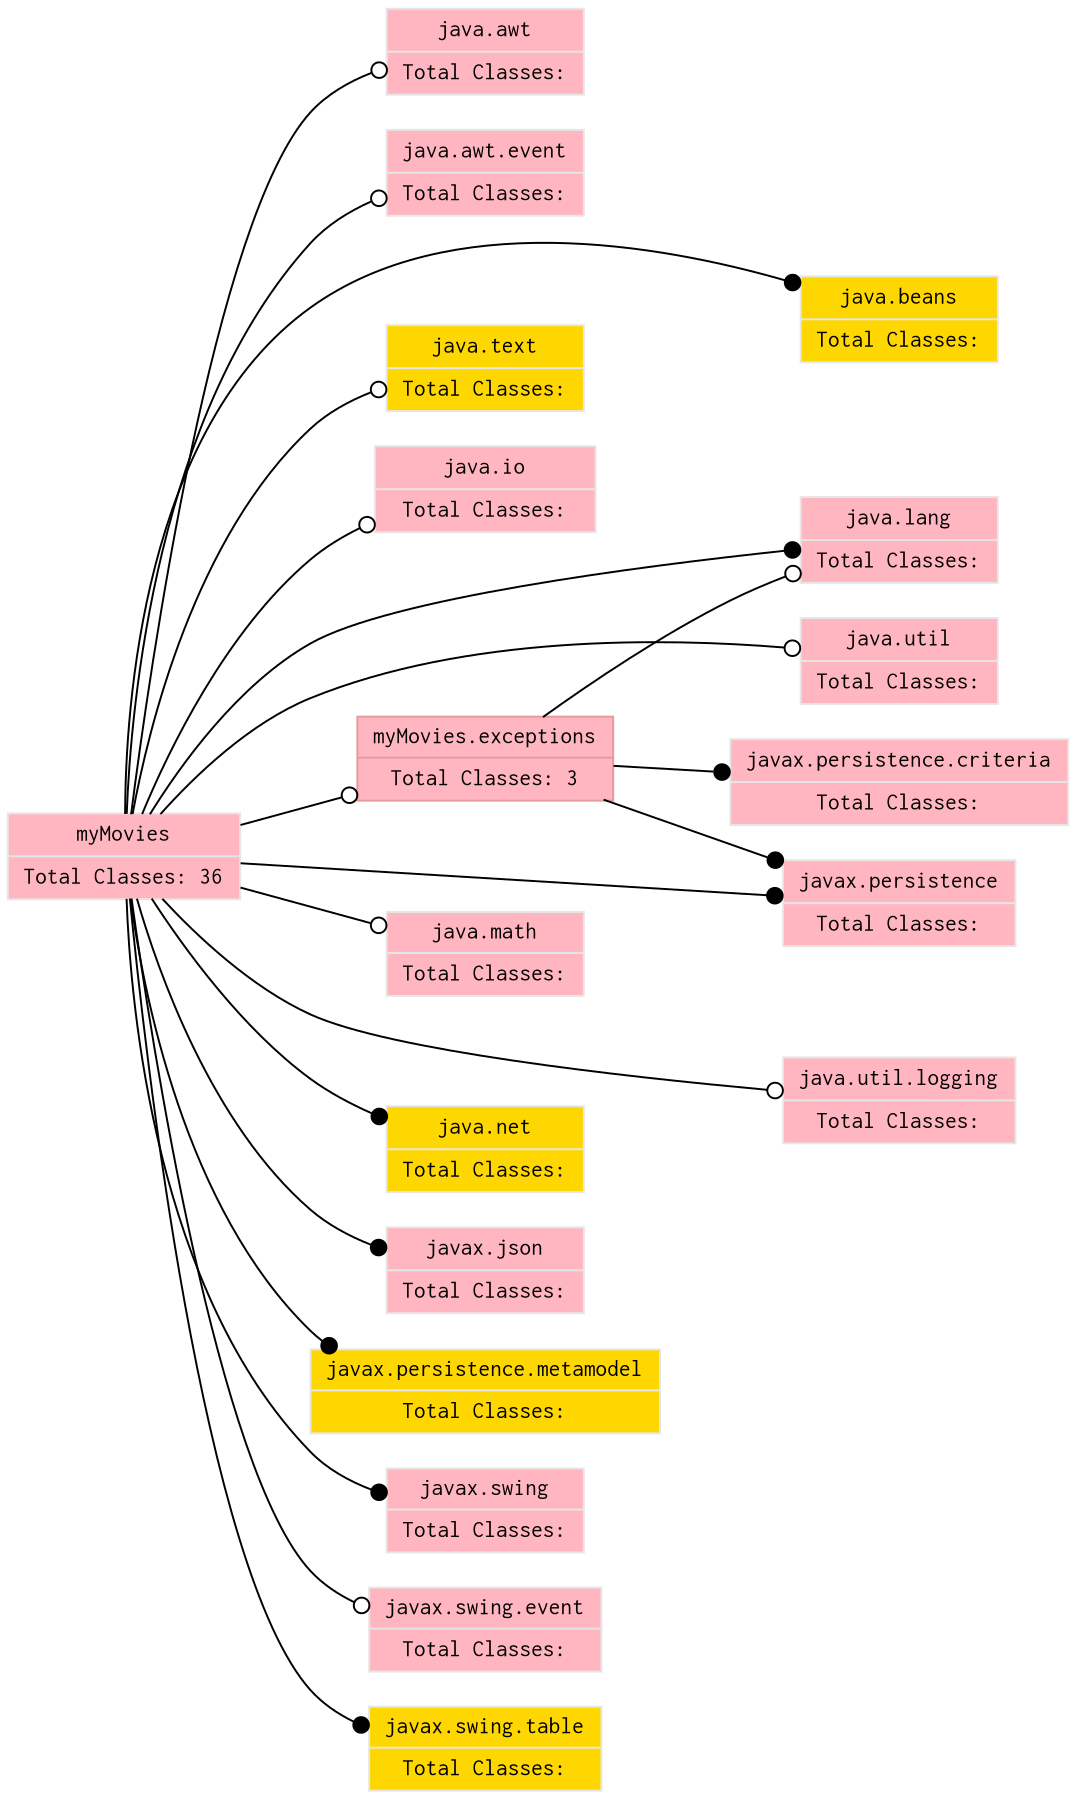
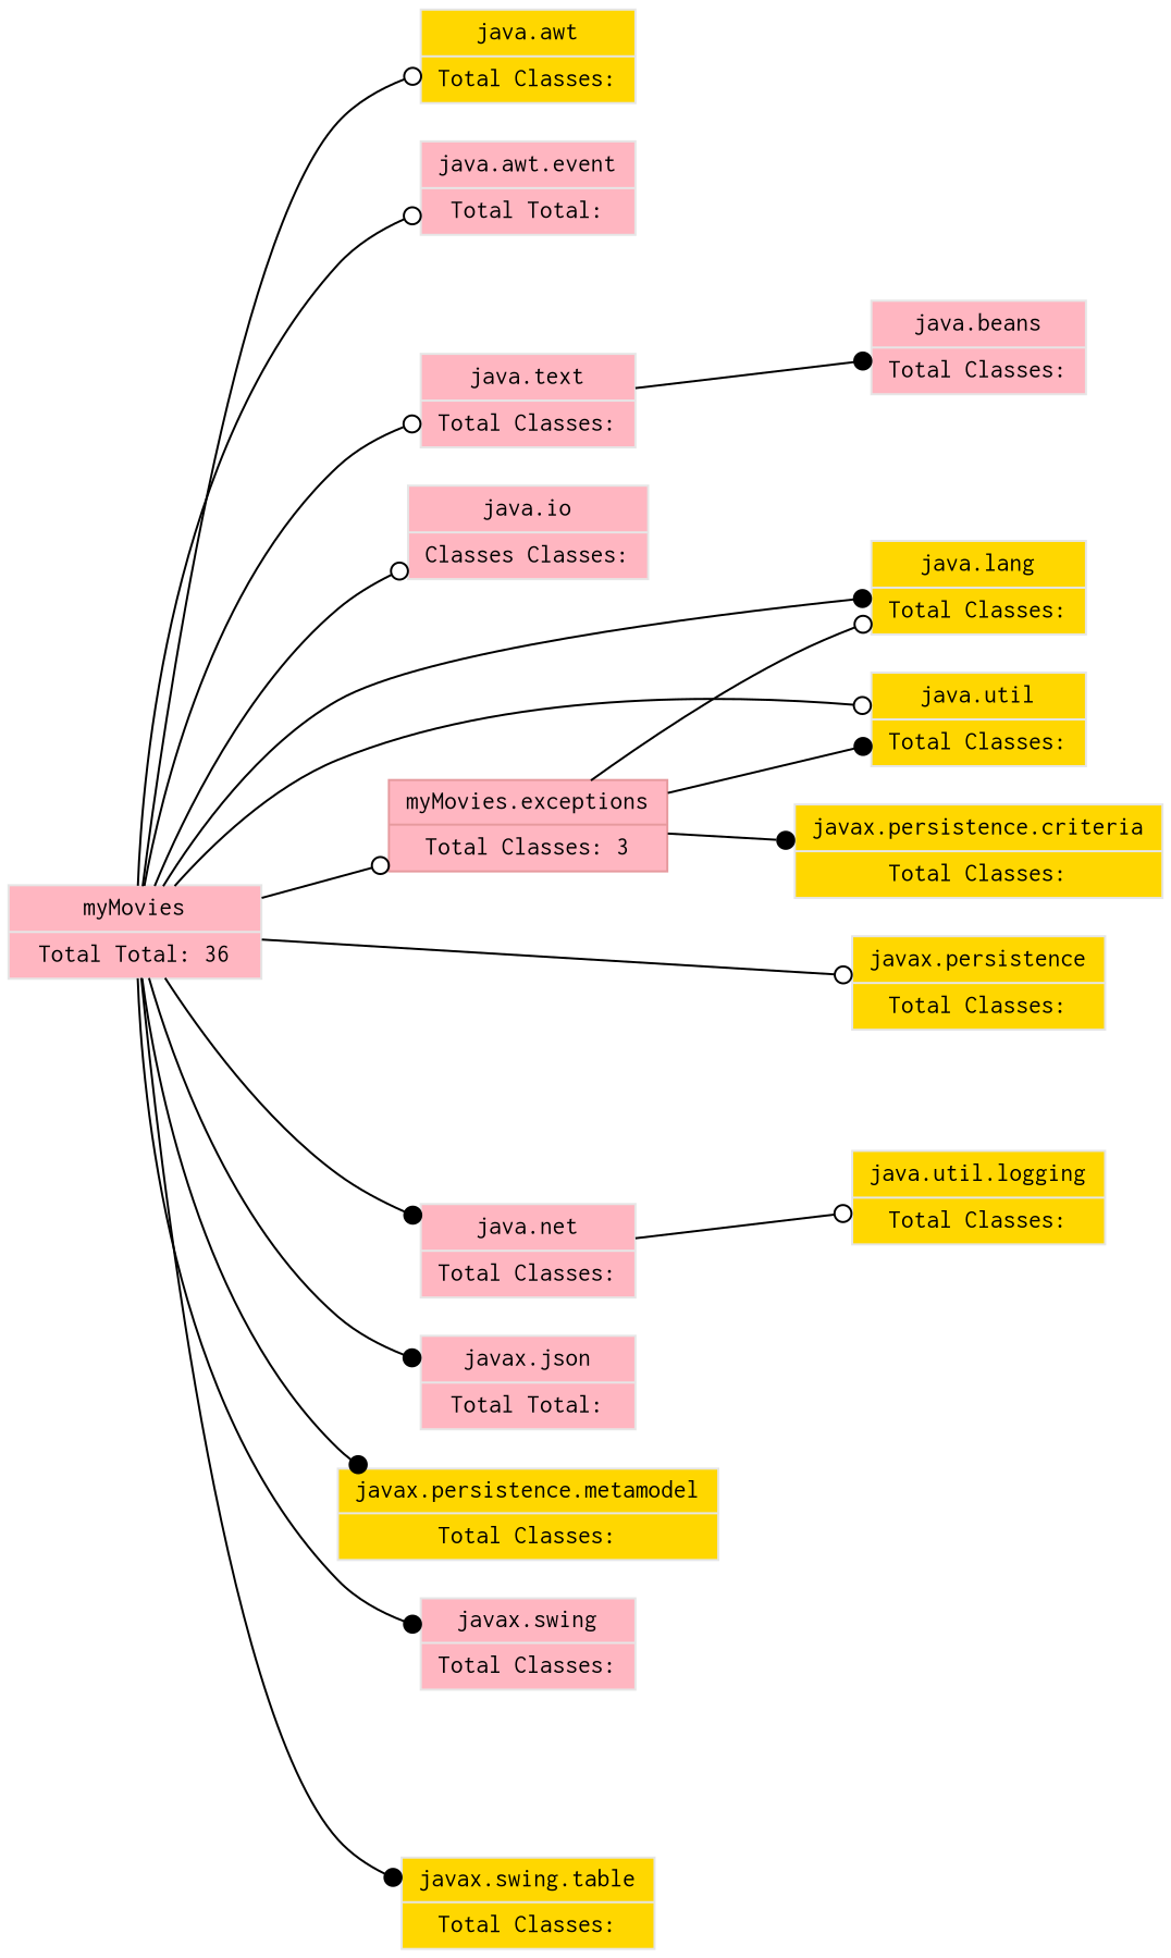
  digraph {
    rankdir=LR
    node [color=".99 0.0 .9" fillcolor=lightpink fontname=Courier fontsize=12 shape=record style=filled]
    edge [arrowhead=odot]
-   n1 [label="java.awt | Total Classes: "]
-   n2 [label="java.awt.event | Total Classes: "]
-   n3 [fillcolor=gold label="java.beans | Total Classes: "]
-   n4 [label="java.io | Total Classes: "]
-   n5 [label="java.lang | Total Classes: "]
-   n6 [label="java.math | Total Classes: "]
-   n7 [fillcolor=gold label="java.net | Total Classes: "]
-   n8 [fillcolor=gold label="java.text | Total Classes: "]
-   n9 [label="java.util | Total Classes: "]
-   n10 [label="java.util.logging | Total Classes: "]
-   n11 [label="javax.json | Total Classes: "]
-   n12 [label="javax.persistence | Total Classes: "]
-   n13 [label="javax.persistence.criteria | Total Classes: "]
+   n1 [fillcolor=gold label="java.awt | Total Classes: "]
+   n2 [label="java.awt.event | Total Total: "]
+   n3 [label="java.beans | Total Classes: "]
+   n4 [label="java.io | Classes Classes: "]
+   n5 [fillcolor=gold label="java.lang | Total Classes: "]
+   n7 [label="java.net | Total Classes: "]
+   n8 [label="java.text | Total Classes: "]
+   n9 [fillcolor=gold label="java.util | Total Classes: "]
+   n10 [fillcolor=gold label="java.util.logging | Total Classes: "]
+   n11 [label="javax.json | Total Total: "]
+   n12 [fillcolor=gold label="javax.persistence | Total Classes: "]
+   n13 [fillcolor=gold label="javax.persistence.criteria | Total Classes: "]
    n14 [fillcolor=gold label="javax.persistence.metamodel | Total Classes: "]
    n15 [label="javax.swing | Total Classes: "]
-   n16 [label="javax.swing.event | Total Classes: "]
    n17 [fillcolor=gold label="javax.swing.table | Total Classes: "]
-   n18 [color=".99 0 .9" label="myMovies | Total Classes: 36"]
+   n18 [color=".99 0 .9" label="myMovies | Total Total: 36"]
    n19 [color=".99 0.33 .9" label="myMovies.exceptions | Total Classes: 3"]
    n18 -> n1
    n18 -> n2
-   n18 -> n3 [arrowhead=dot]
+   n8 -> n3 [arrowhead=dot]
    n18 -> n4
    n18 -> n5 [arrowhead=dot]
-   n18 -> n6
    n18 -> n7 [arrowhead=dot]
    n18 -> n8
    n18 -> n9
-   n18 -> n10
+   n7 -> n10
    n18 -> n11 [arrowhead=dot]
-   n18 -> n12 [arrowhead=dot]
+   n18 -> n12
    n18 -> n14 [arrowhead=dot]
    n18 -> n15 [arrowhead=dot]
-   n18 -> n16
    n18 -> n17 [arrowhead=dot]
    n18 -> n19
    n19 -> n5
-   n19 -> n12 [arrowhead=dot]
+   n19 -> n9 [arrowhead=dot]
    n19 -> n13 [arrowhead=dot]
  }
